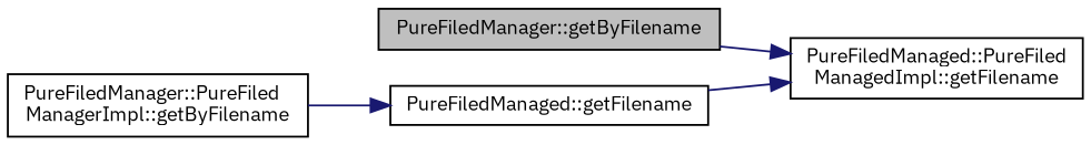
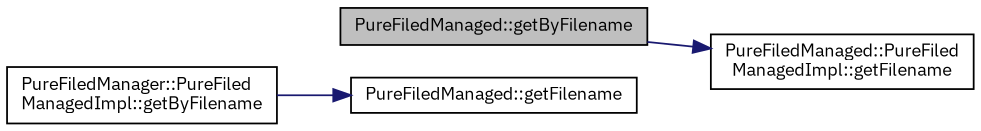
  digraph {
    fontname="IBM Plex Sans"
    rankdir=LR
    node [color=black fillcolor=white fontname="IBM Plex Sans" fontsize=10 shape=record style=filled]
    edge [color=midnightblue fontname="IBM Plex Sans" fontsize=10 labelfontname=Helvetica labelfontsize=10 style=solid]
-   n1 [fillcolor=grey75 fontcolor=black height=0.2 label="PureFiledManager::getByFilename" width=0.4]
+   n1 [fillcolor=grey75 fontcolor=black height=0.2 label="PureFiledManaged::getByFilename" width=0.4]
    n2 [height=0.2 label="PureFiledManaged::PureFiled\lManagedImpl::getFilename" width=0.4]
-   n3 [height=0.2 label="PureFiledManager::PureFiled\lManagerImpl::getByFilename" width=0.4]
+   n3 [height=0.2 label="PureFiledManager::PureFiled\lManagedImpl::getByFilename" width=0.4]
    n4 [height=0.2 label="PureFiledManaged::getFilename" width=0.4]
    n1 -> n2
    n3 -> n4
-   n4 -> n2
  }
